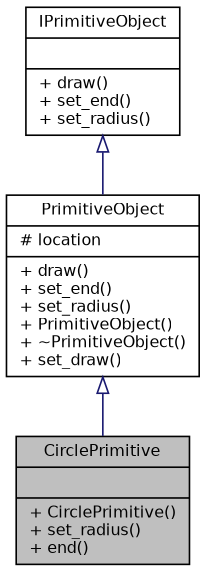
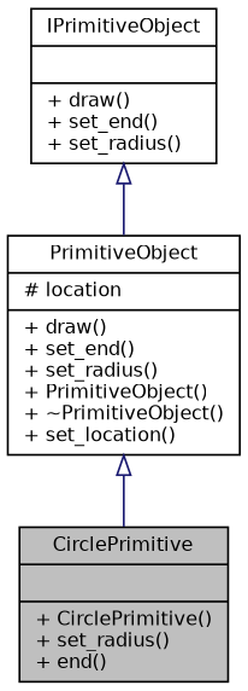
  digraph {
    node [color=black fillcolor=white fontname=Helvetica fontsize=10 shape=record style=filled]
    edge [arrowtail=onormal color=midnightblue dir=back fontname=Helvetica fontsize=10 labelfontname=Helvetica labelfontsize=10 style=solid]
    n1 [fillcolor=grey75 fontcolor=black height=0.2 label="{CirclePrimitive\n||+ CirclePrimitive()\l+ set_radius()\l+ end()\l}" width=0.4]
-   n2 [height=0.2 label="{PrimitiveObject\n|# location\l|+ draw()\l+ set_end()\l+ set_radius()\l+ PrimitiveObject()\l+ ~PrimitiveObject()\l+ set_draw()\l}" width=0.4]
+   n2 [height=0.2 label="{PrimitiveObject\n|# location\l|+ draw()\l+ set_end()\l+ set_radius()\l+ PrimitiveObject()\l+ ~PrimitiveObject()\l+ set_location()\l}" width=0.4]
    n3 [height=0.2 label="{IPrimitiveObject\n||+ draw()\l+ set_end()\l+ set_radius()\l}" width=0.4]
    n2 -> n1
    n3 -> n2
  }
